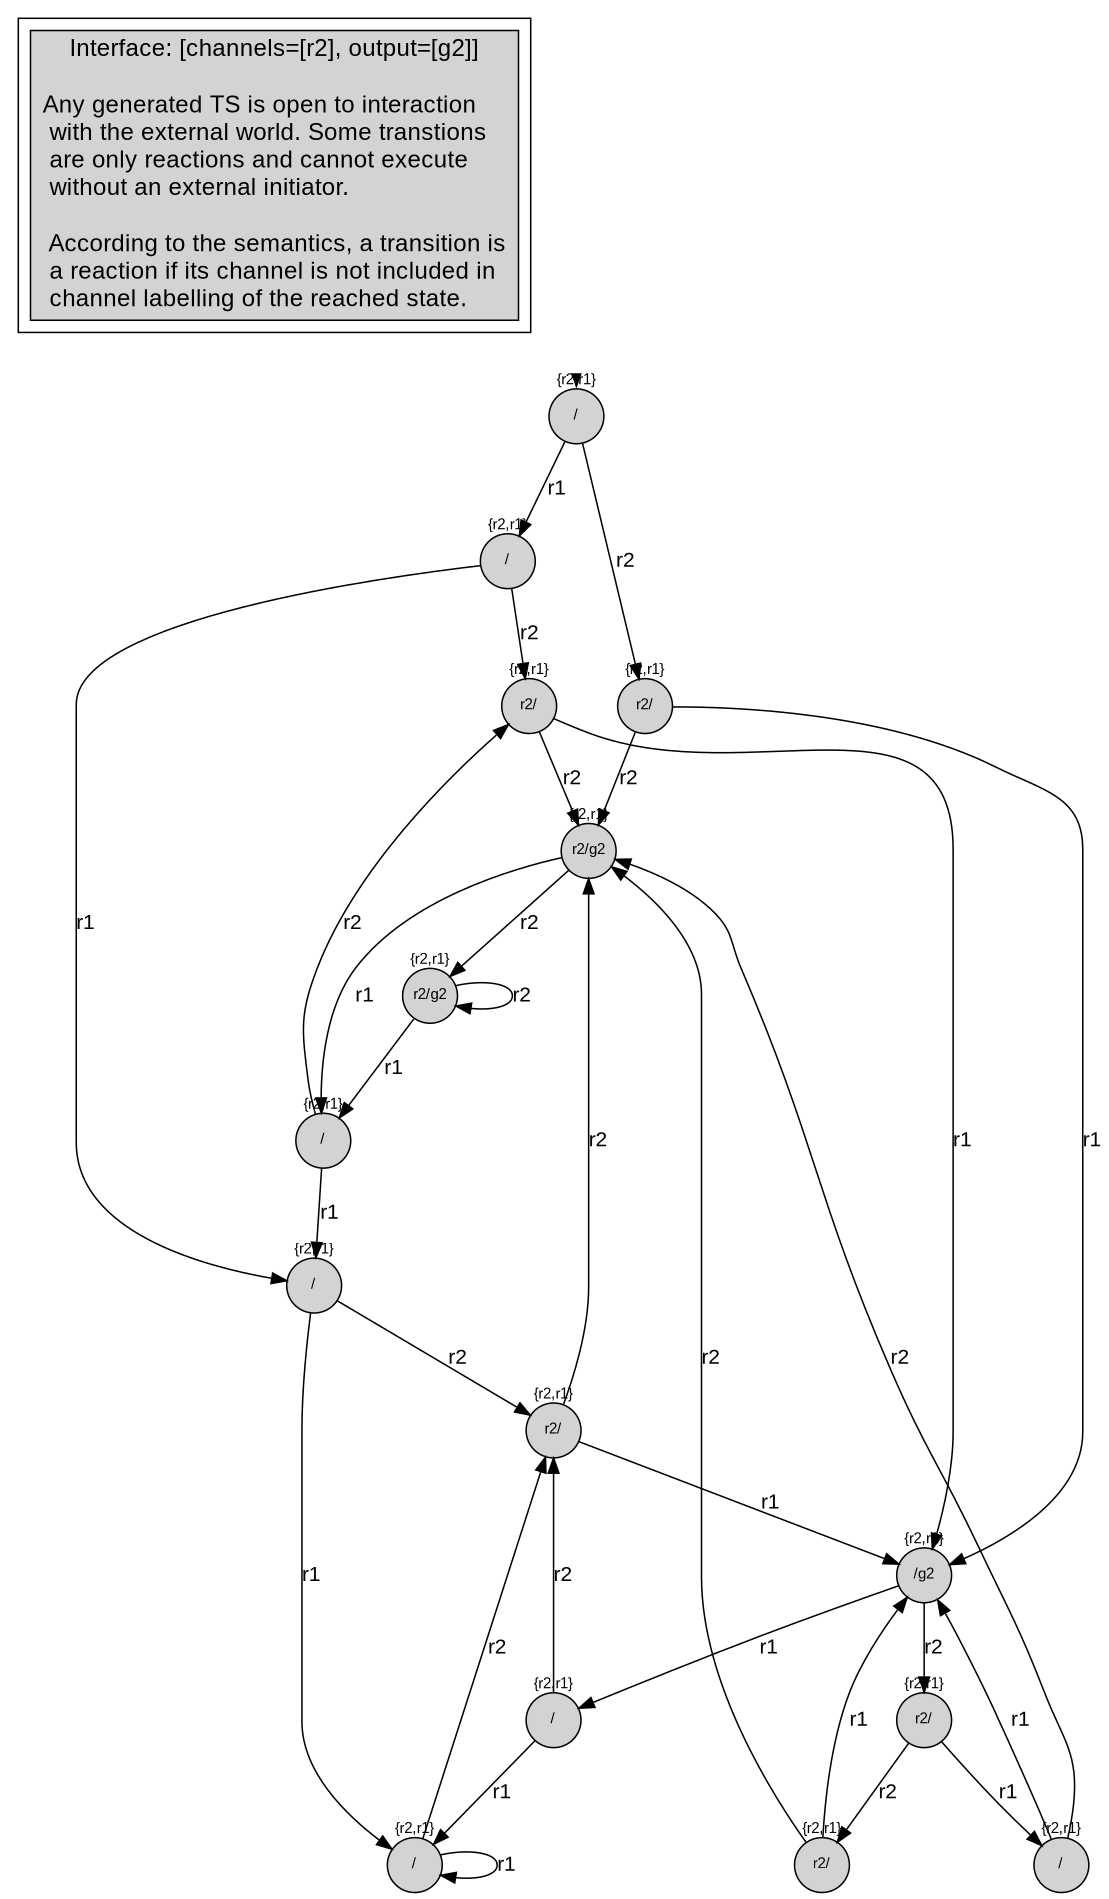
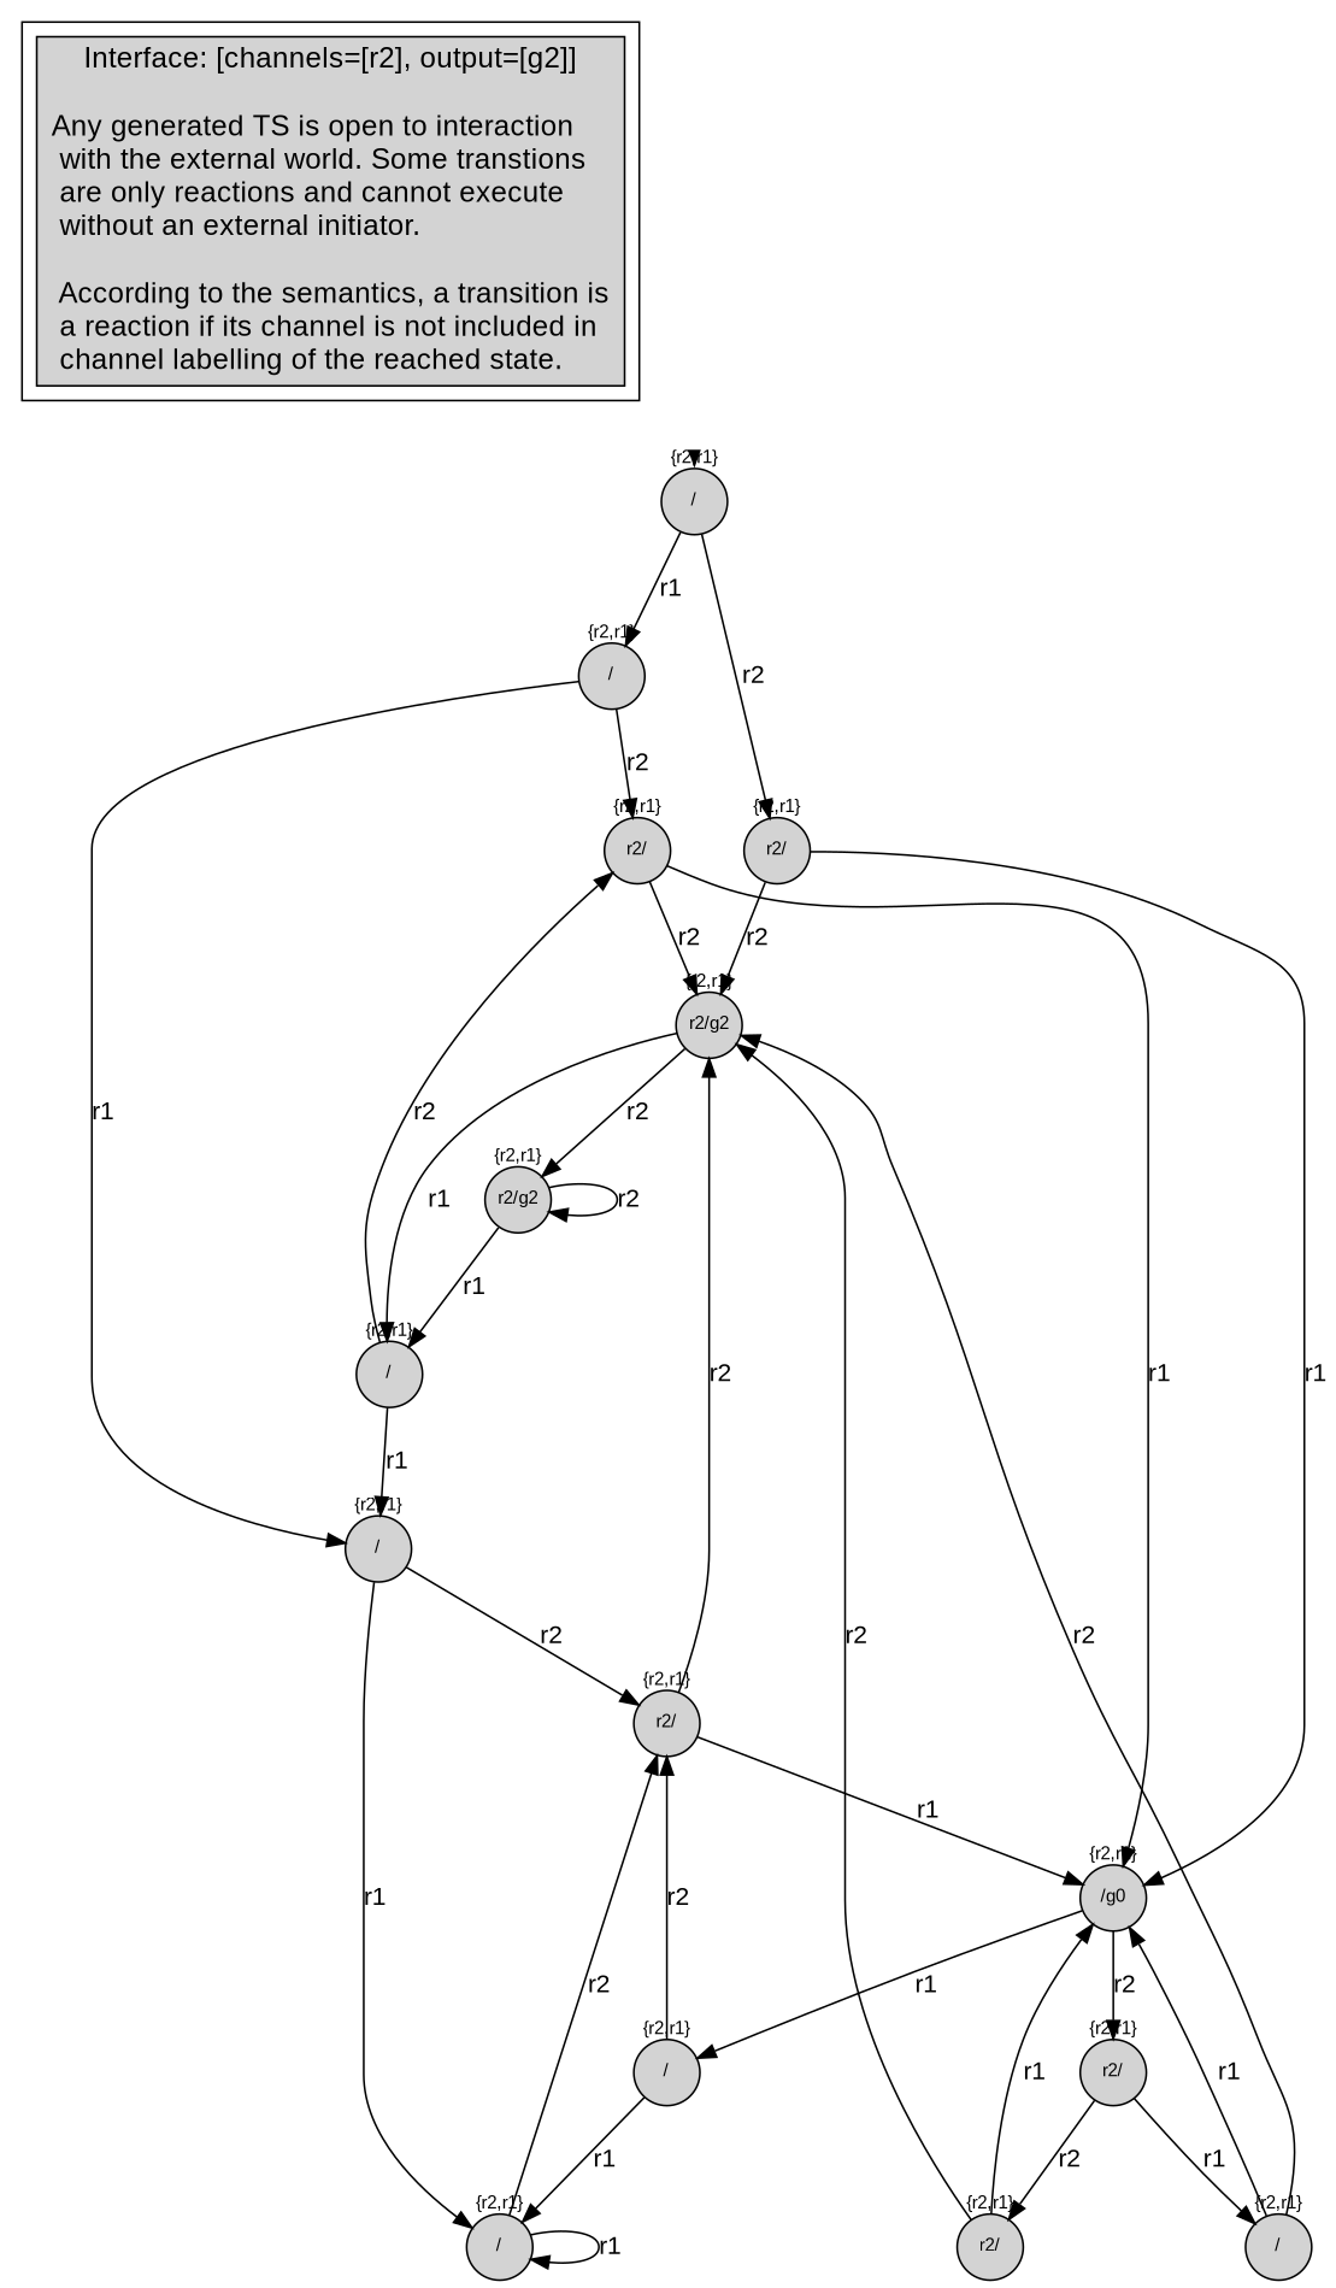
  digraph {
    nodesep=0.5
    rankdir=TB
    ranksep=.6
    fontname="Liberation Sans"
    node [fontsize=10 shape=circle style=filled fontname="Liberation Sans" fixedsize=true]
    edge [fontname="Liberation Sans"]
    n1 [fontsize=16 label="Interface: [channels=[r2], output=[g2]]\n\nAny generated TS is open to interaction\l with the external world. Some transtions\l are only reactions and cannot execute\l without an external initiator.\l\l According to the semantics, a transition is\l a reaction if its channel is not included in\l channel labelling of the reached state.\l" shape=box fixedsize=""]
    init [shape=point style=invis]
    n3 [label="{r2,r1}\n\n/\n\n\n"]
    n4 [label="{r2,r1}\n\n/\n\n\n"]
    n5 [label="{r2,r1}\n\nr2/\n\n\n"]
    n6 [label="{r2,r1}\n\n/\n\n\n"]
    n7 [label="{r2,r1}\n\nr2/g2\n\n\n"]
    n8 [label="{r2,r1}\n\nr2/g2\n\n\n"]
    n9 [label="{r2,r1}\n\n/\n\n\n"]
    n10 [label="{r2,r1}\n\nr2/\n\n\n"]
-   n11 [label="{r2,r1}\n\n/g2\n\n\n"]
+   n11 [label="{r2,r1}\n\n/g0\n\n\n"]
    n12 [label="{r2,r1}\n\nr2/\n\n\n"]
    n13 [label="{r2,r1}\n\n/\n\n\n"]
    n14 [label="{r2,r1}\n\nr2/\n\n\n"]
    n15 [label="{r2,r1}\n\n/\n\n\n"]
    n16 [label="{r2,r1}\n\n/\n\n\n"]
    n17 [label="{r2,r1}\n\nr2/\n\n\n"]
    subgraph cluster_1 {
      n1
    }
    init -> n3 [penwidth=0]
    n3 -> n16 [label=r1]
    n3 -> n17 [label=r2]
    n4 -> n5 [label=r2]
    n4 -> n6 [label=r1]
    n5 -> n7 [label=r2]
    n5 -> n11 [label=r1]
    n6 -> n5 [label=r2]
    n6 -> n6 [label=r1]
    n7 -> n8 [label=r2]
    n7 -> n9 [label=r1]
    n8 -> n8 [label=r2]
    n8 -> n9 [label=r1]
    n9 -> n12 [label=r2]
    n9 -> n15 [label=r1]
    n10 -> n7 [label=r2]
    n10 -> n11 [label=r1]
    n11 -> n4 [label=r1]
    n11 -> n14 [label=r2]
    n12 -> n7 [label=r2]
    n12 -> n11 [label=r1]
    n13 -> n7 [label=r2]
    n13 -> n11 [label=r1]
    n14 -> n10 [label=r2]
    n14 -> n13 [label=r1]
    n15 -> n5 [label=r2]
    n15 -> n6 [label=r1]
    n16 -> n12 [label=r2]
    n16 -> n15 [label=r1]
    n17 -> n7 [label=r2]
    n17 -> n11 [label=r1]
  }
